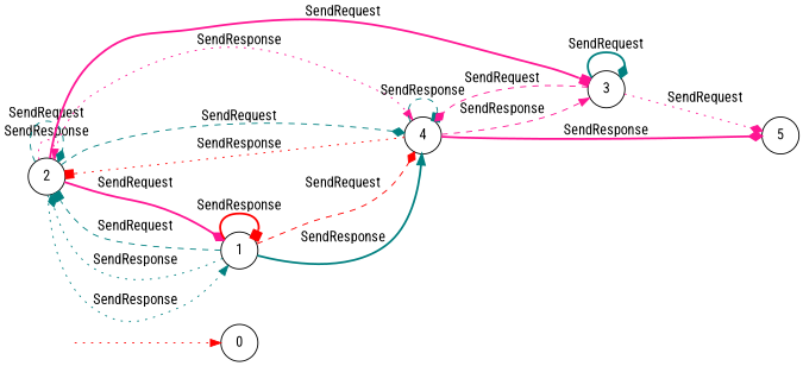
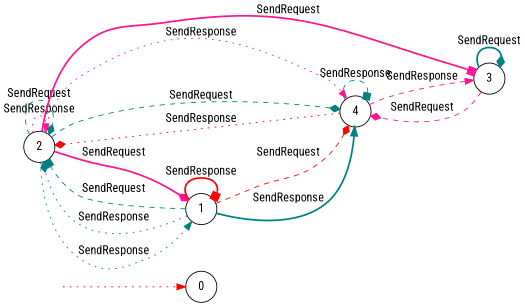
  digraph {
    fontname="Roboto Condensed"
    rankdir=LR
    node [fontname="Roboto Condensed" shape=circle]
    edge [arrowhead=diamond color=deeppink fontname="Roboto Condensed" style=dotted]
    "" [shape=plaintext]
    n2 [label=0]
    n3 [label=2]
    n4 [label=4]
    n5 [label=3]
    n6 [label=1]
-   n7 [label=5]
    "" -> n2 [arrowhead=normal color=red]
    n3 -> n3 [arrowhead=normal label=SendResponse]
    n3 -> n3 [color=teal label=SendRequest style=dashed]
    n3 -> n4 [arrowhead=normal label=SendResponse]
    n3 -> n4 [color=teal label=SendRequest style=dashed]
    n3 -> n5 [arrowhead=box label=SendRequest style=bold]
    n3 -> n6 [arrowhead=normal color=teal label=SendResponse]
    n3 -> n6 [label=SendRequest style=bold]
-   n4 -> n3 [arrowhead=box color=red label=SendResponse]
+   n4 -> n3 [color=red label=SendResponse]
    n4 -> n4 [arrowhead=box color=teal label=SendResponse style=dashed]
    n4 -> n5 [arrowhead=normal label=SendResponse style=dashed]
-   n4 -> n7 [label=SendResponse style=bold]
    n5 -> n4 [label=SendRequest style=dashed]
    n5 -> n5 [color=teal label=SendRequest style=bold]
-   n5 -> n7 [label=SendRequest]
    n6 -> n3 [arrowhead=box color=teal label=SendRequest style=dashed]
    n6 -> n3 [color=teal label=SendResponse]
    n6 -> n4 [color=red label=SendRequest style=dashed]
    n6 -> n4 [arrowhead=normal color=teal label=SendResponse style=bold]
    n6 -> n6 [arrowhead=box color=red label=SendResponse style=bold]
  }
